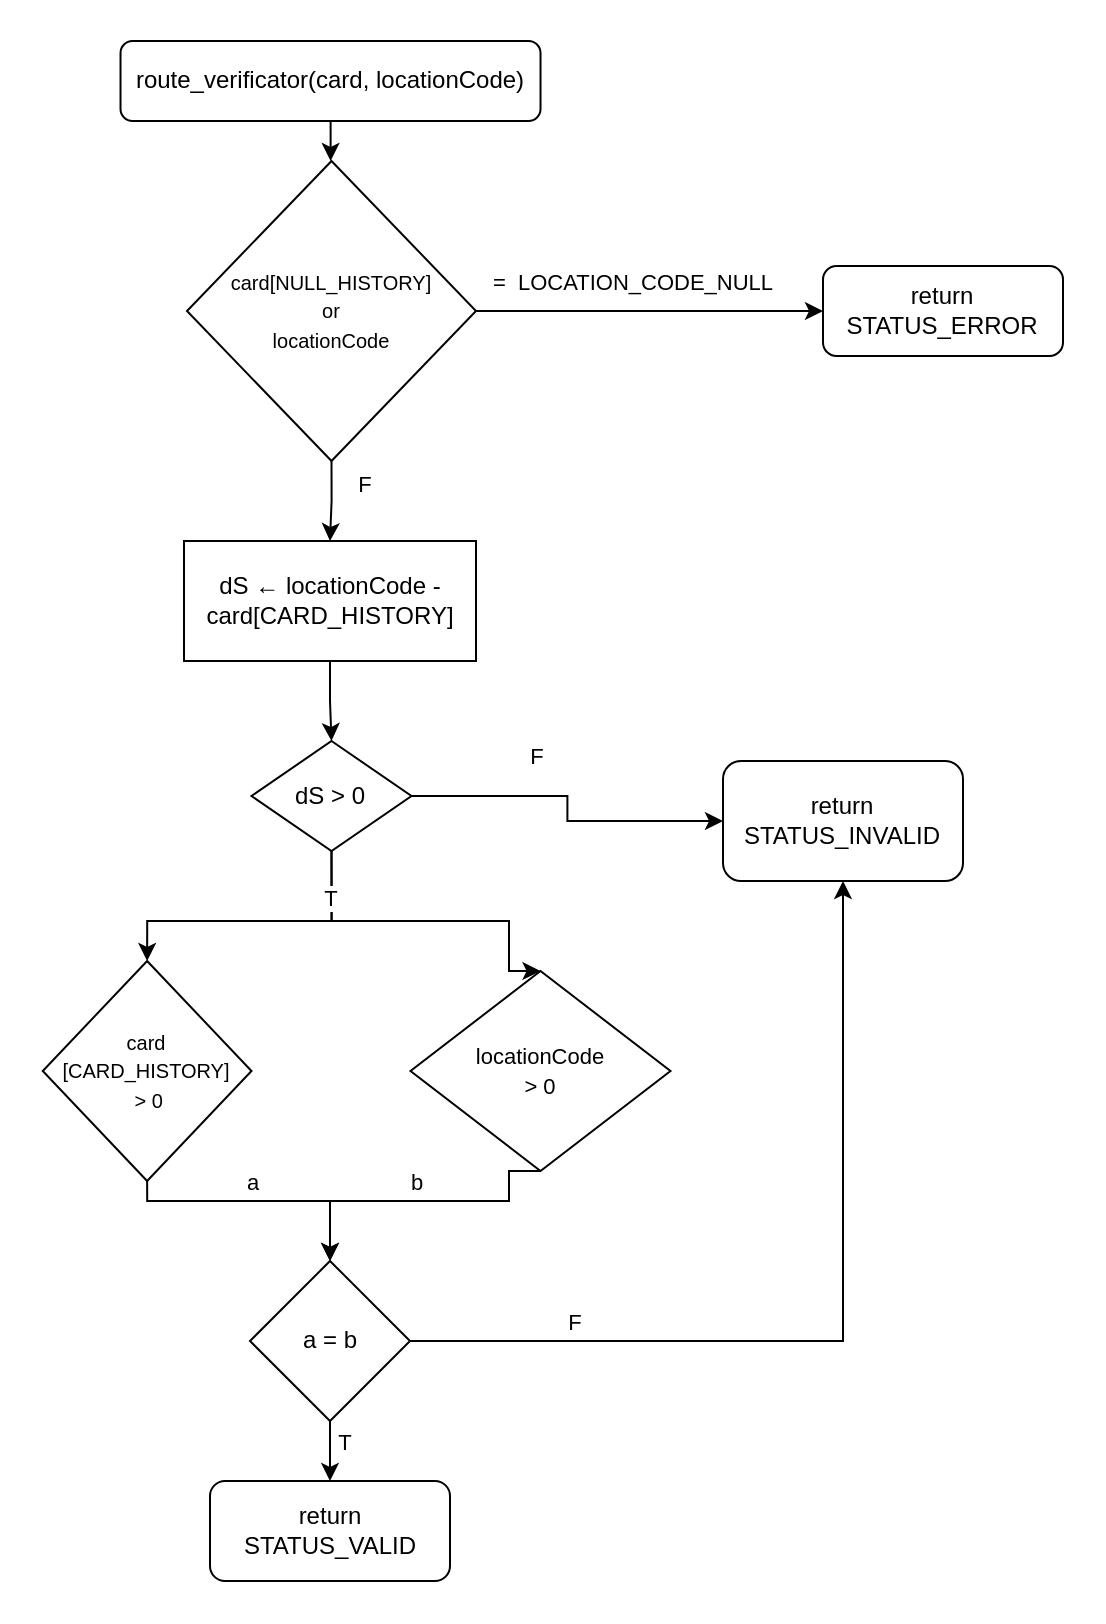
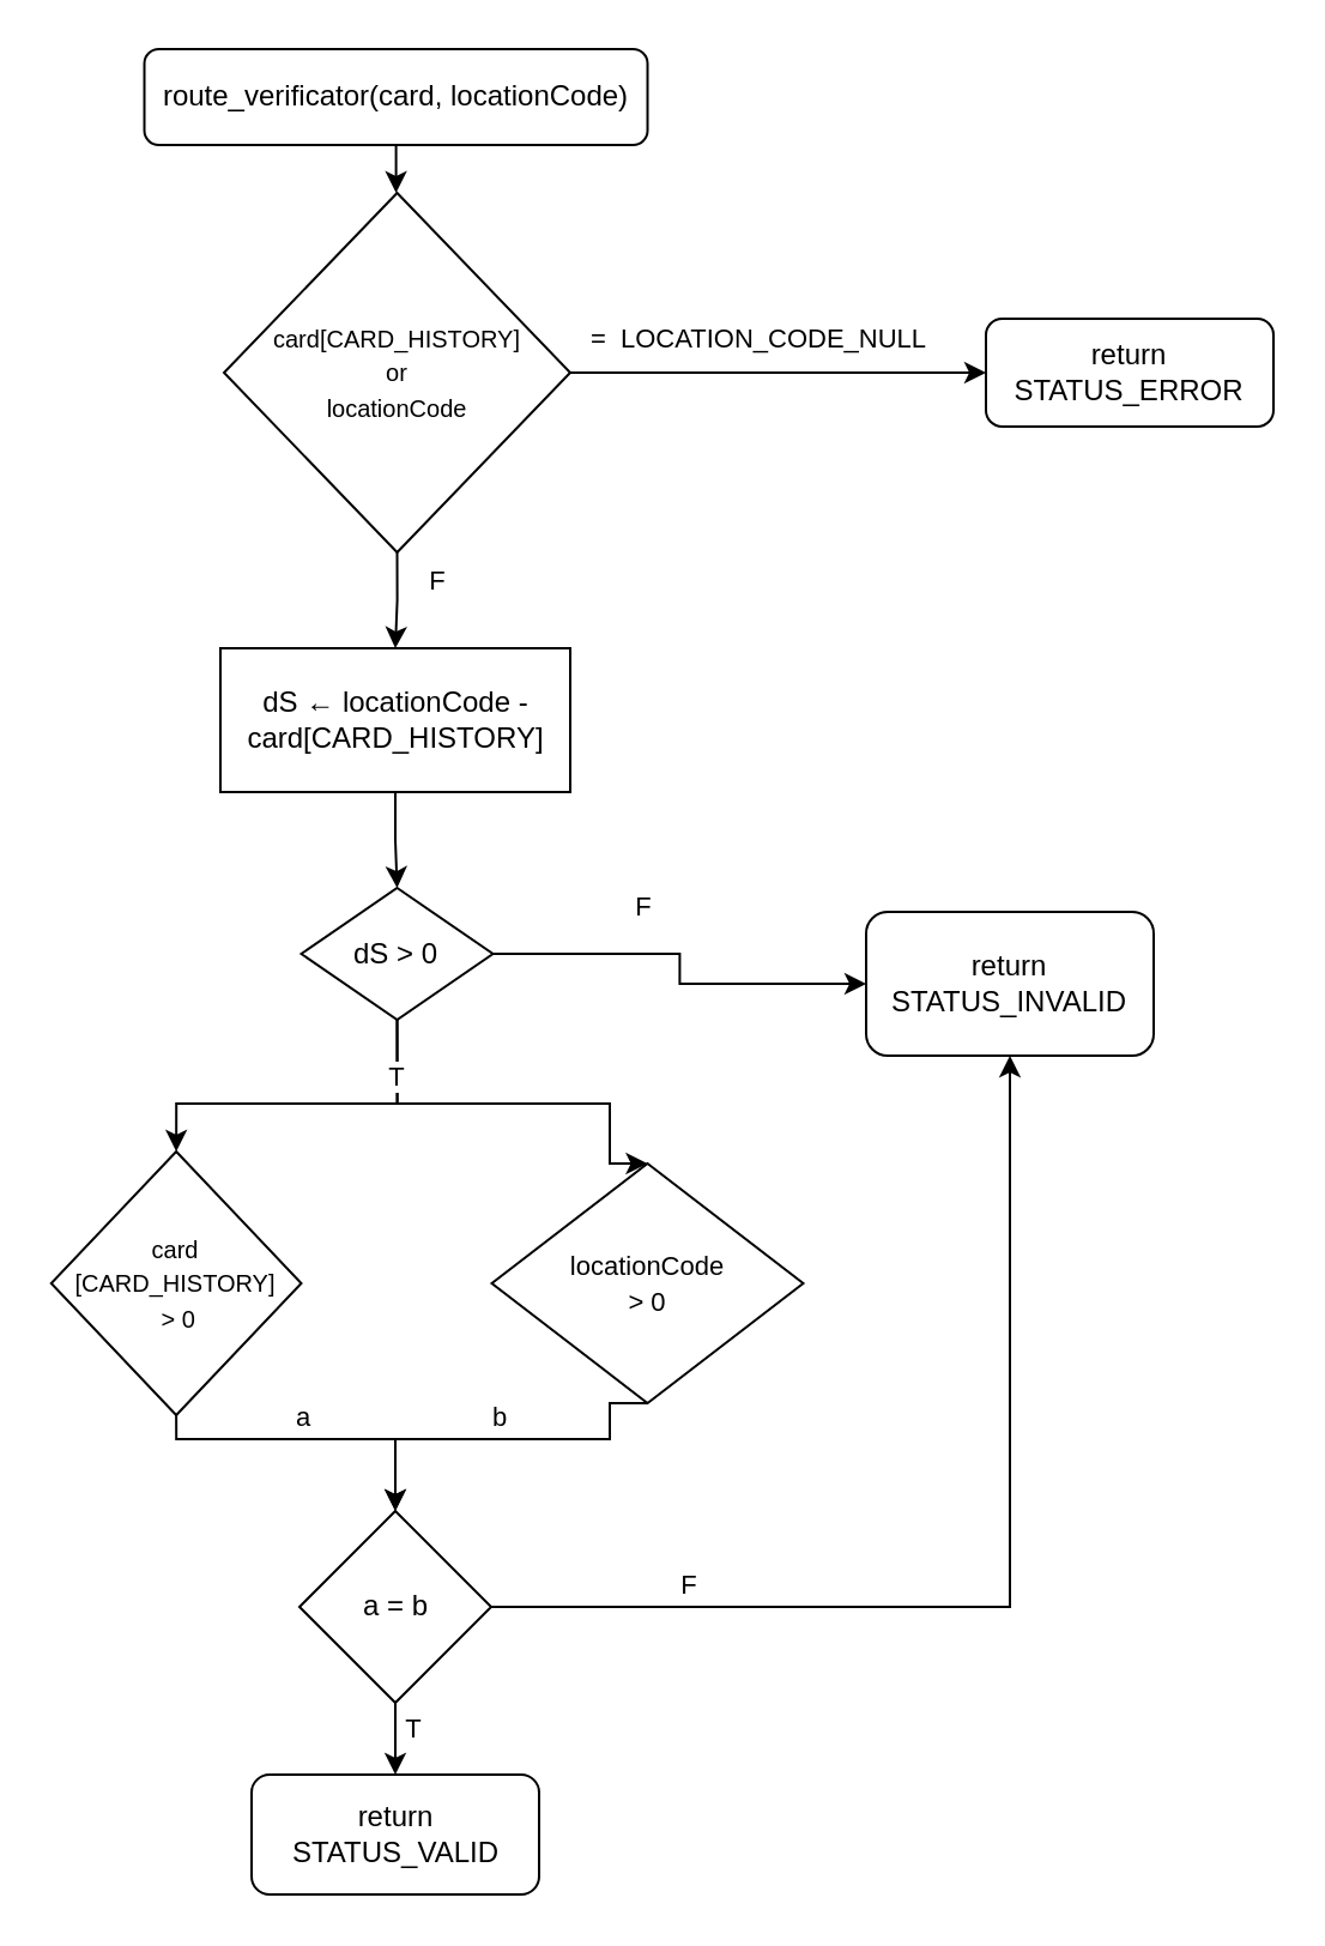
  <mxCell id="0" />
  <mxCell id="1" parent="0" />
  <mxCell id="2" style="edgeStyle=orthogonalEdgeStyle;rounded=0;orthogonalLoop=1;jettySize=auto;html=1;entryX=0.5;entryY=0;entryDx=0;entryDy=0;" edge="1" parent="1" source="3" target="8"><mxGeometry relative="1" as="geometry" /></mxCell>
  <mxCell id="3" value="route_verificator(card, locationCode)" style="rounded=1;whiteSpace=wrap;html=1;" vertex="1" parent="1"><mxGeometry x="59.76" y="20" width="210" height="40" as="geometry" /></mxCell>
  <mxCell id="4" style="edgeStyle=orthogonalEdgeStyle;rounded=0;orthogonalLoop=1;jettySize=auto;html=1;entryX=0;entryY=0.5;entryDx=0;entryDy=0;" edge="1" parent="1" source="8" target="9"><mxGeometry relative="1" as="geometry"><mxPoint x="401" y="155" as="targetPoint" /></mxGeometry></mxCell>
  <mxCell id="5" value="=&amp;nbsp; LOCATION_CODE_NULL" style="edgeLabel;html=1;align=center;verticalAlign=middle;resizable=0;points=[];" vertex="1" connectable="0" parent="4"><mxGeometry x="-0.113" y="7" relative="1" as="geometry"><mxPoint x="1" y="-8" as="offset" /></mxGeometry></mxCell>
  <mxCell id="6" style="edgeStyle=orthogonalEdgeStyle;rounded=0;orthogonalLoop=1;jettySize=auto;html=1;exitX=0.5;exitY=1;exitDx=0;exitDy=0;entryX=0.5;entryY=0;entryDx=0;entryDy=0;" edge="1" parent="1" source="8" target="11"><mxGeometry relative="1" as="geometry" /></mxCell>
  <mxCell id="7" value="F" style="edgeLabel;html=1;align=center;verticalAlign=middle;resizable=0;points=[];" vertex="1" connectable="0" parent="6"><mxGeometry x="-0.419" y="3" relative="1" as="geometry"><mxPoint x="13" as="offset" /></mxGeometry></mxCell>
- <mxCell id="8" value="&lt;font style=&quot;font-size: 10px;&quot;&gt;card[NULL_HISTORY]&lt;/font&gt;&lt;div&gt;&lt;span style=&quot;font-size: 10px;&quot;&gt;or&lt;/span&gt;&lt;/div&gt;&lt;div&gt;&lt;span style=&quot;font-size: 10px;&quot;&gt;locationCode&lt;/span&gt;&lt;/div&gt;" style="rhombus;whiteSpace=wrap;html=1;" vertex="1" parent="1"><mxGeometry x="93" y="80" width="144.5" height="150" as="geometry" /></mxCell>
+ <mxCell id="8" value="&lt;font style=&quot;font-size: 10px;&quot;&gt;card[CARD_HISTORY]&lt;/font&gt;&lt;div&gt;&lt;span style=&quot;font-size: 10px;&quot;&gt;or&lt;/span&gt;&lt;/div&gt;&lt;div&gt;&lt;span style=&quot;font-size: 10px;&quot;&gt;locationCode&lt;/span&gt;&lt;/div&gt;" style="rhombus;whiteSpace=wrap;html=1;" vertex="1" parent="1"><mxGeometry x="93" y="80" width="144.5" height="150" as="geometry" /></mxCell>
  <mxCell id="9" value="return STATUS_ERROR" style="rounded=1;whiteSpace=wrap;html=1;" vertex="1" parent="1"><mxGeometry x="411" y="132.5" width="120" height="45" as="geometry" /></mxCell>
  <mxCell id="10" style="edgeStyle=orthogonalEdgeStyle;rounded=0;orthogonalLoop=1;jettySize=auto;html=1;exitX=0.5;exitY=1;exitDx=0;exitDy=0;entryX=0.5;entryY=0;entryDx=0;entryDy=0;" edge="1" parent="1" source="11" target="17"><mxGeometry relative="1" as="geometry" /></mxCell>
  <mxCell id="11" value="dS&amp;nbsp;← locationCode - card[CARD_HISTORY]" style="rounded=0;whiteSpace=wrap;html=1;" vertex="1" parent="1"><mxGeometry x="91.5" y="270" width="146" height="60" as="geometry" /></mxCell>
  <mxCell id="12" style="edgeStyle=orthogonalEdgeStyle;rounded=0;orthogonalLoop=1;jettySize=auto;html=1;entryX=0;entryY=0.5;entryDx=0;entryDy=0;" edge="1" parent="1" source="17" target="29"><mxGeometry relative="1" as="geometry"><mxPoint x="341" y="520" as="targetPoint" /></mxGeometry></mxCell>
  <mxCell id="13" value="F" style="edgeLabel;html=1;align=center;verticalAlign=middle;resizable=0;points=[];" vertex="1" connectable="0" parent="12"><mxGeometry x="-0.258" y="4" relative="1" as="geometry"><mxPoint y="-16" as="offset" /></mxGeometry></mxCell>
  <mxCell id="14" style="edgeStyle=orthogonalEdgeStyle;rounded=0;orthogonalLoop=1;jettySize=auto;html=1;exitX=0.5;exitY=1;exitDx=0;exitDy=0;entryX=0.5;entryY=0;entryDx=0;entryDy=0;" edge="1" parent="1" source="17" target="20"><mxGeometry relative="1" as="geometry"><Array as="points"><mxPoint x="165" y="460" /><mxPoint x="73" y="460" /></Array></mxGeometry></mxCell>
  <mxCell id="15" style="edgeStyle=orthogonalEdgeStyle;rounded=0;orthogonalLoop=1;jettySize=auto;html=1;exitX=0.5;exitY=1;exitDx=0;exitDy=0;entryX=0.5;entryY=0;entryDx=0;entryDy=0;" edge="1" parent="1" source="17" target="23"><mxGeometry relative="1" as="geometry"><Array as="points"><mxPoint x="165" y="460" /><mxPoint x="254" y="460" /></Array></mxGeometry></mxCell>
  <mxCell id="16" value="T" style="edgeLabel;html=1;align=center;verticalAlign=middle;resizable=0;points=[];" vertex="1" connectable="0" parent="15"><mxGeometry x="-0.838" y="-3" relative="1" as="geometry"><mxPoint x="2" y="10" as="offset" /></mxGeometry></mxCell>
  <mxCell id="17" value="dS &amp;gt; 0" style="rhombus;whiteSpace=wrap;html=1;" vertex="1" parent="1"><mxGeometry x="125.25" y="370" width="80" height="55" as="geometry" /></mxCell>
  <mxCell id="18" style="edgeStyle=orthogonalEdgeStyle;rounded=0;orthogonalLoop=1;jettySize=auto;html=1;exitX=0.5;exitY=1;exitDx=0;exitDy=0;entryX=0.5;entryY=0;entryDx=0;entryDy=0;" edge="1" parent="1" source="20" target="28"><mxGeometry relative="1" as="geometry"><Array as="points"><mxPoint x="73" y="600" /><mxPoint x="165" y="600" /></Array></mxGeometry></mxCell>
  <mxCell id="19" value="a" style="edgeLabel;html=1;align=center;verticalAlign=middle;resizable=0;points=[];" vertex="1" connectable="0" parent="18"><mxGeometry x="-0.07" y="-1" relative="1" as="geometry"><mxPoint x="1" y="-11" as="offset" /></mxGeometry></mxCell>
  <mxCell id="20" value="&lt;font style=&quot;font-size: 10px;&quot;&gt;card&lt;/font&gt;&lt;div&gt;&lt;font style=&quot;font-size: 10px;&quot;&gt;[CARD_HISTORY]&lt;/font&gt;&lt;/div&gt;&lt;div&gt;&lt;font style=&quot;font-size: 10px;&quot;&gt;&amp;nbsp;&amp;gt; 0&lt;/font&gt;&lt;/div&gt;" style="rhombus;whiteSpace=wrap;html=1;" vertex="1" parent="1"><mxGeometry x="20.88" y="480" width="104.37" height="110" as="geometry" /></mxCell>
  <mxCell id="21" style="edgeStyle=orthogonalEdgeStyle;rounded=0;orthogonalLoop=1;jettySize=auto;html=1;exitX=0.5;exitY=1;exitDx=0;exitDy=0;entryX=0.5;entryY=0;entryDx=0;entryDy=0;" edge="1" parent="1" source="23" target="28"><mxGeometry relative="1" as="geometry"><Array as="points"><mxPoint x="254" y="600" /><mxPoint x="165" y="600" /></Array></mxGeometry></mxCell>
  <mxCell id="22" value="b" style="edgeLabel;html=1;align=center;verticalAlign=middle;resizable=0;points=[];" vertex="1" connectable="0" parent="21"><mxGeometry x="0.031" y="2" relative="1" as="geometry"><mxPoint y="-12" as="offset" /></mxGeometry></mxCell>
  <mxCell id="23" value="&lt;font style=&quot;font-size: 11px;&quot;&gt;locationCode&lt;/font&gt;&lt;div&gt;&lt;font style=&quot;font-size: 11px;&quot;&gt;&amp;gt; 0&lt;/font&gt;&lt;/div&gt;" style="rhombus;whiteSpace=wrap;html=1;" vertex="1" parent="1"><mxGeometry x="204.75" y="485" width="130" height="100" as="geometry" /></mxCell>
  <mxCell id="24" style="edgeStyle=orthogonalEdgeStyle;rounded=0;orthogonalLoop=1;jettySize=auto;html=1;exitX=1;exitY=0.5;exitDx=0;exitDy=0;entryX=0.5;entryY=1;entryDx=0;entryDy=0;" edge="1" parent="1" source="28" target="29"><mxGeometry relative="1" as="geometry" /></mxCell>
  <mxCell id="25" value="F" style="edgeLabel;html=1;align=center;verticalAlign=middle;resizable=0;points=[];" vertex="1" connectable="0" parent="24"><mxGeometry x="-0.631" y="3" relative="1" as="geometry"><mxPoint y="-7" as="offset" /></mxGeometry></mxCell>
  <mxCell id="26" style="edgeStyle=orthogonalEdgeStyle;rounded=0;orthogonalLoop=1;jettySize=auto;html=1;exitX=0.5;exitY=1;exitDx=0;exitDy=0;entryX=0.5;entryY=0;entryDx=0;entryDy=0;" edge="1" parent="1" source="28" target="30"><mxGeometry relative="1" as="geometry" /></mxCell>
  <mxCell id="27" value="T" style="edgeLabel;html=1;align=center;verticalAlign=middle;resizable=0;points=[];" vertex="1" connectable="0" parent="26"><mxGeometry x="-0.518" y="-3" relative="1" as="geometry"><mxPoint x="10" y="3" as="offset" /></mxGeometry></mxCell>
  <mxCell id="28" value="a = b" style="rhombus;whiteSpace=wrap;html=1;" vertex="1" parent="1"><mxGeometry x="124.5" y="630" width="80" height="80" as="geometry" /></mxCell>
  <mxCell id="29" value="return STATUS_INVALID" style="rounded=1;whiteSpace=wrap;html=1;" vertex="1" parent="1"><mxGeometry x="361" y="380" width="120" height="60" as="geometry" /></mxCell>
  <mxCell id="30" value="return STATUS_VALID" style="rounded=1;whiteSpace=wrap;html=1;" vertex="1" parent="1"><mxGeometry x="104.5" y="740" width="120" height="50" as="geometry" /></mxCell>
